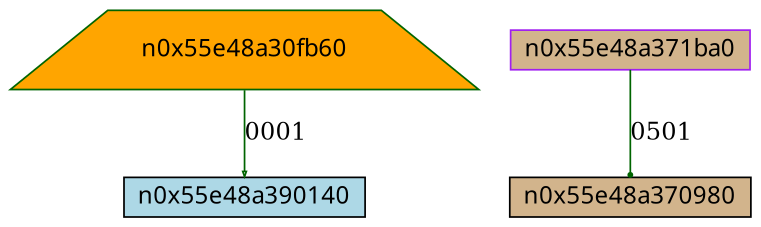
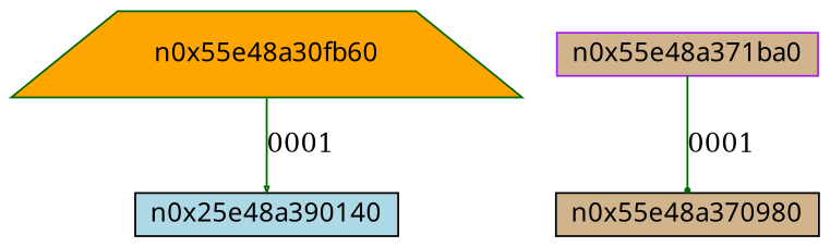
  digraph {
    node [color=black fillcolor=tan fontname=Terminus shape=box style=filled]
    edge [arrowsize=.3 color=darkgreen]
    n0x55e48a30fb60 [color=darkgreen fillcolor=orange height=.1 shape=trapezium width=.1]
-   n0x55e48a390140 [fillcolor=lightblue height=.1 width=.1]
+   n0x55e48a390140 [fillcolor=lightblue height=.1 width=.1 label=n0x25e48a390140]
    n0x55e48a371ba0 [color=purple height=.1 width=.1]
    n0x55e48a370980 [height=.1 width=.1]
    n0x55e48a30fb60 -> n0x55e48a390140 [arrowhead=onormal label=0001]
-   n0x55e48a371ba0 -> n0x55e48a370980 [arrowhead=dot label=0501]
+   n0x55e48a371ba0 -> n0x55e48a370980 [arrowhead=dot label=0001]
  }
